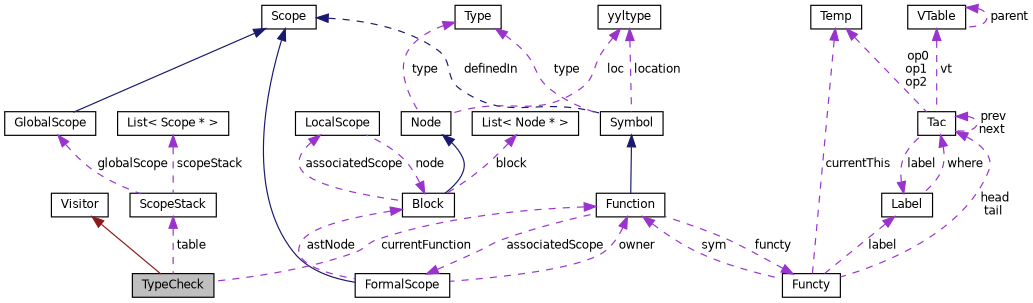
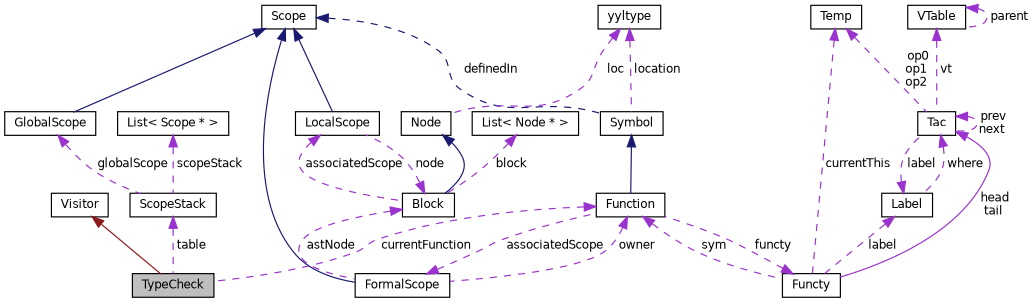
  digraph {
    node [color=black fillcolor=white fontname=Helvetica fontsize=10 shape=record style=filled]
    edge [color=darkorchid3 dir=back fontname=Helvetica fontsize=10 labelfontname=Helvetica labelfontsize=10 style=dashed]
    n1 [fillcolor=grey75 fontcolor=black height=0.2 label=TypeCheck width=0.4]
    n2 [height=0.2 label=Visitor width=0.4]
    n3 [height=0.2 label=ScopeStack width=0.4]
    n4 [height=0.2 label=GlobalScope width=0.4]
    n5 [height=0.2 label=Scope width=0.4]
    n6 [height=0.2 label=Symbol width=0.4]
    n7 [height=0.2 label=FormalScope width=0.4]
    n8 [height=0.2 label=LocalScope width=0.4]
    n9 [height=0.2 label=Function width=0.4]
    n10 [height=0.2 label=Block width=0.4]
    n11 [height=0.2 label="List\< Scope * \>" width=0.4]
    n12 [height=0.2 label=Functy width=0.4]
    n13 [height=0.2 label=yyltype width=0.4]
    n14 [height=0.2 label="Node" width=0.4]
-   n15 [height=0.2 label=Type width=0.4]
    n16 [height=0.2 label="List\< Node * \>" width=0.4]
    n17 [height=0.2 label=Tac width=0.4]
    n18 [height=0.2 label=Label width=0.4]
    n19 [height=0.2 label=Temp width=0.4]
    n20 [height=0.2 label=VTable width=0.4]
    n2 -> n1 [color=firebrick4 style=solid]
    n3 -> n1 [label=" table"]
    n4 -> n3 [label=" globalScope"]
    n5 -> n4 [color=midnightblue style=solid]
    n5 -> n6 [color=midnightblue label=" definedIn"]
    n5 -> n7 [color=midnightblue style=solid]
+   n5 -> n8 [color=midnightblue style=solid]
    n6 -> n9 [color=midnightblue style=solid]
    n7 -> n9 [label=" associatedScope"]
    n8 -> n10 [label=" associatedScope"]
    n9 -> n1 [label=" currentFunction"]
    n9 -> n7 [label=" owner"]
    n9 -> n12 [label=" sym"]
    n10 -> n7 [label=" astNode"]
    n10 -> n8 [label=" node"]
    n11 -> n3 [label=" scopeStack"]
    n12 -> n9 [label=" functy"]
    n13 -> n6 [label=" location"]
    n13 -> n14 [label=" loc"]
    n14 -> n10 [color=midnightblue style=solid]
-   n15 -> n6 [label=" type"]
-   n15 -> n14 [label=" type"]
    n16 -> n10 [label=" block"]
-   n17 -> n12 [label=" head\ntail"]
+   n17 -> n12 [label=" head\ntail" style=solid]
    n17 -> n17 [label=" prev\nnext"]
    n17 -> n18 [label=" where"]
    n18 -> n12 [label=" label"]
    n18 -> n17 [label=" label"]
    n19 -> n12 [label=" currentThis"]
    n19 -> n17 [label=" op0\nop1\nop2"]
    n20 -> n17 [label=" vt"]
    n20 -> n20 [label=" parent"]
  }
